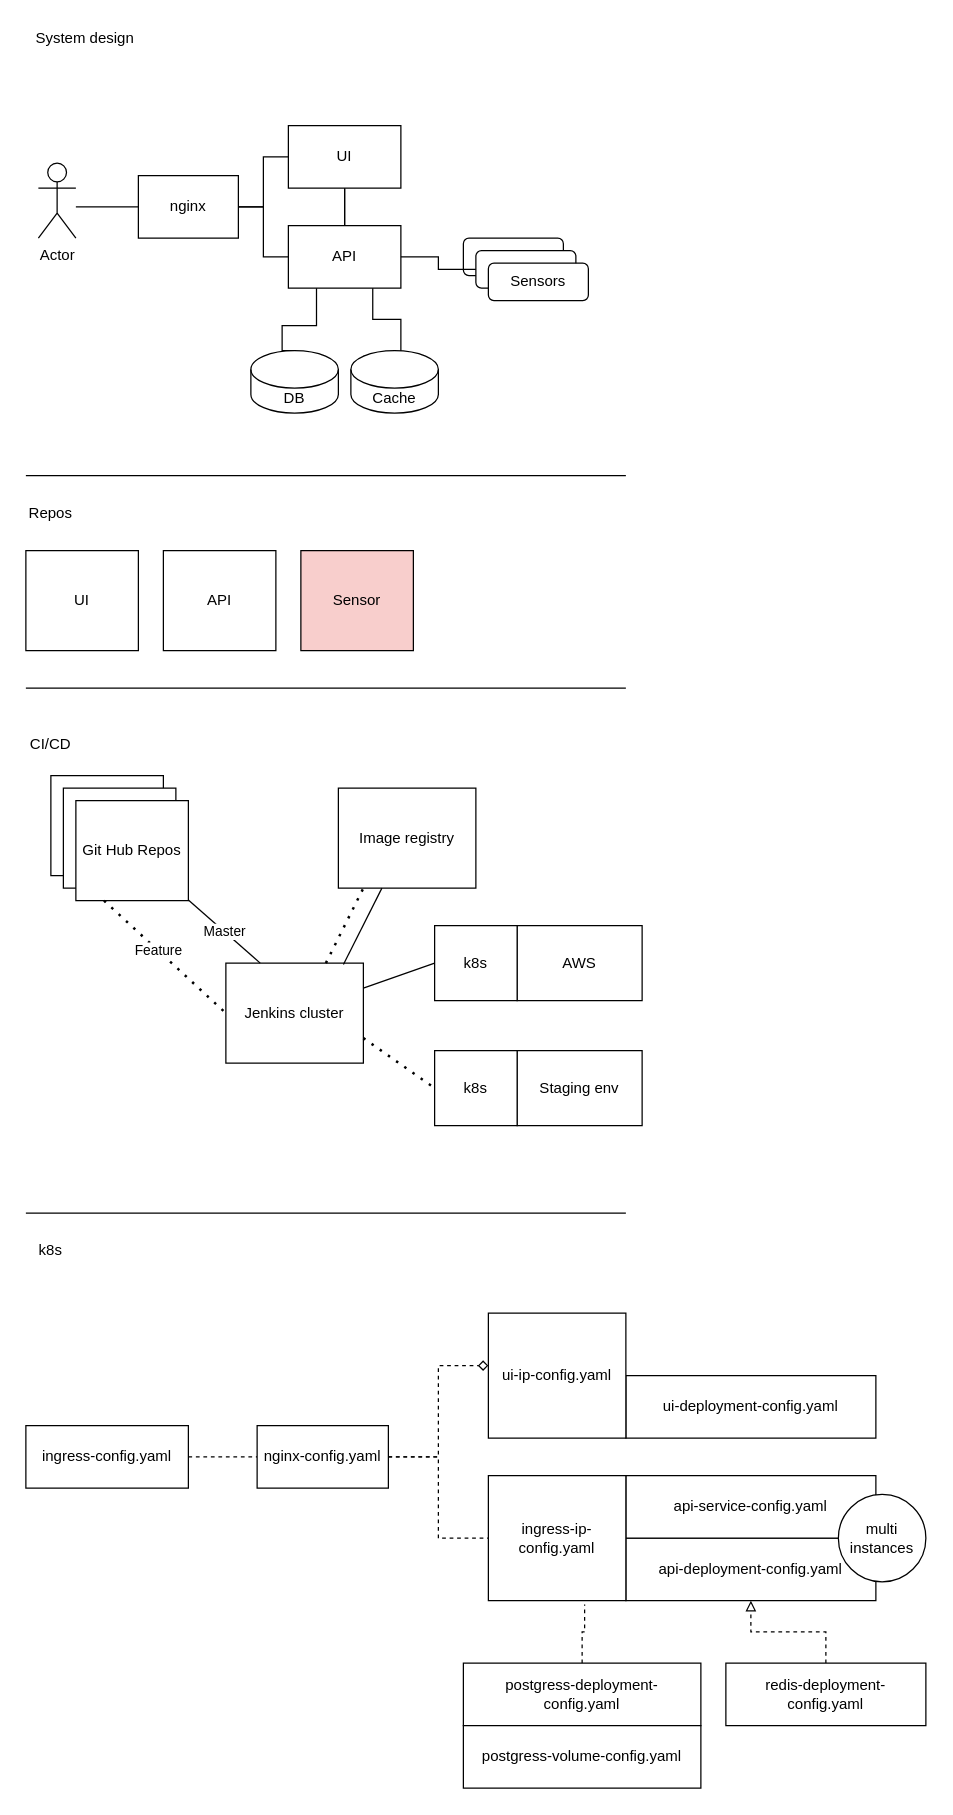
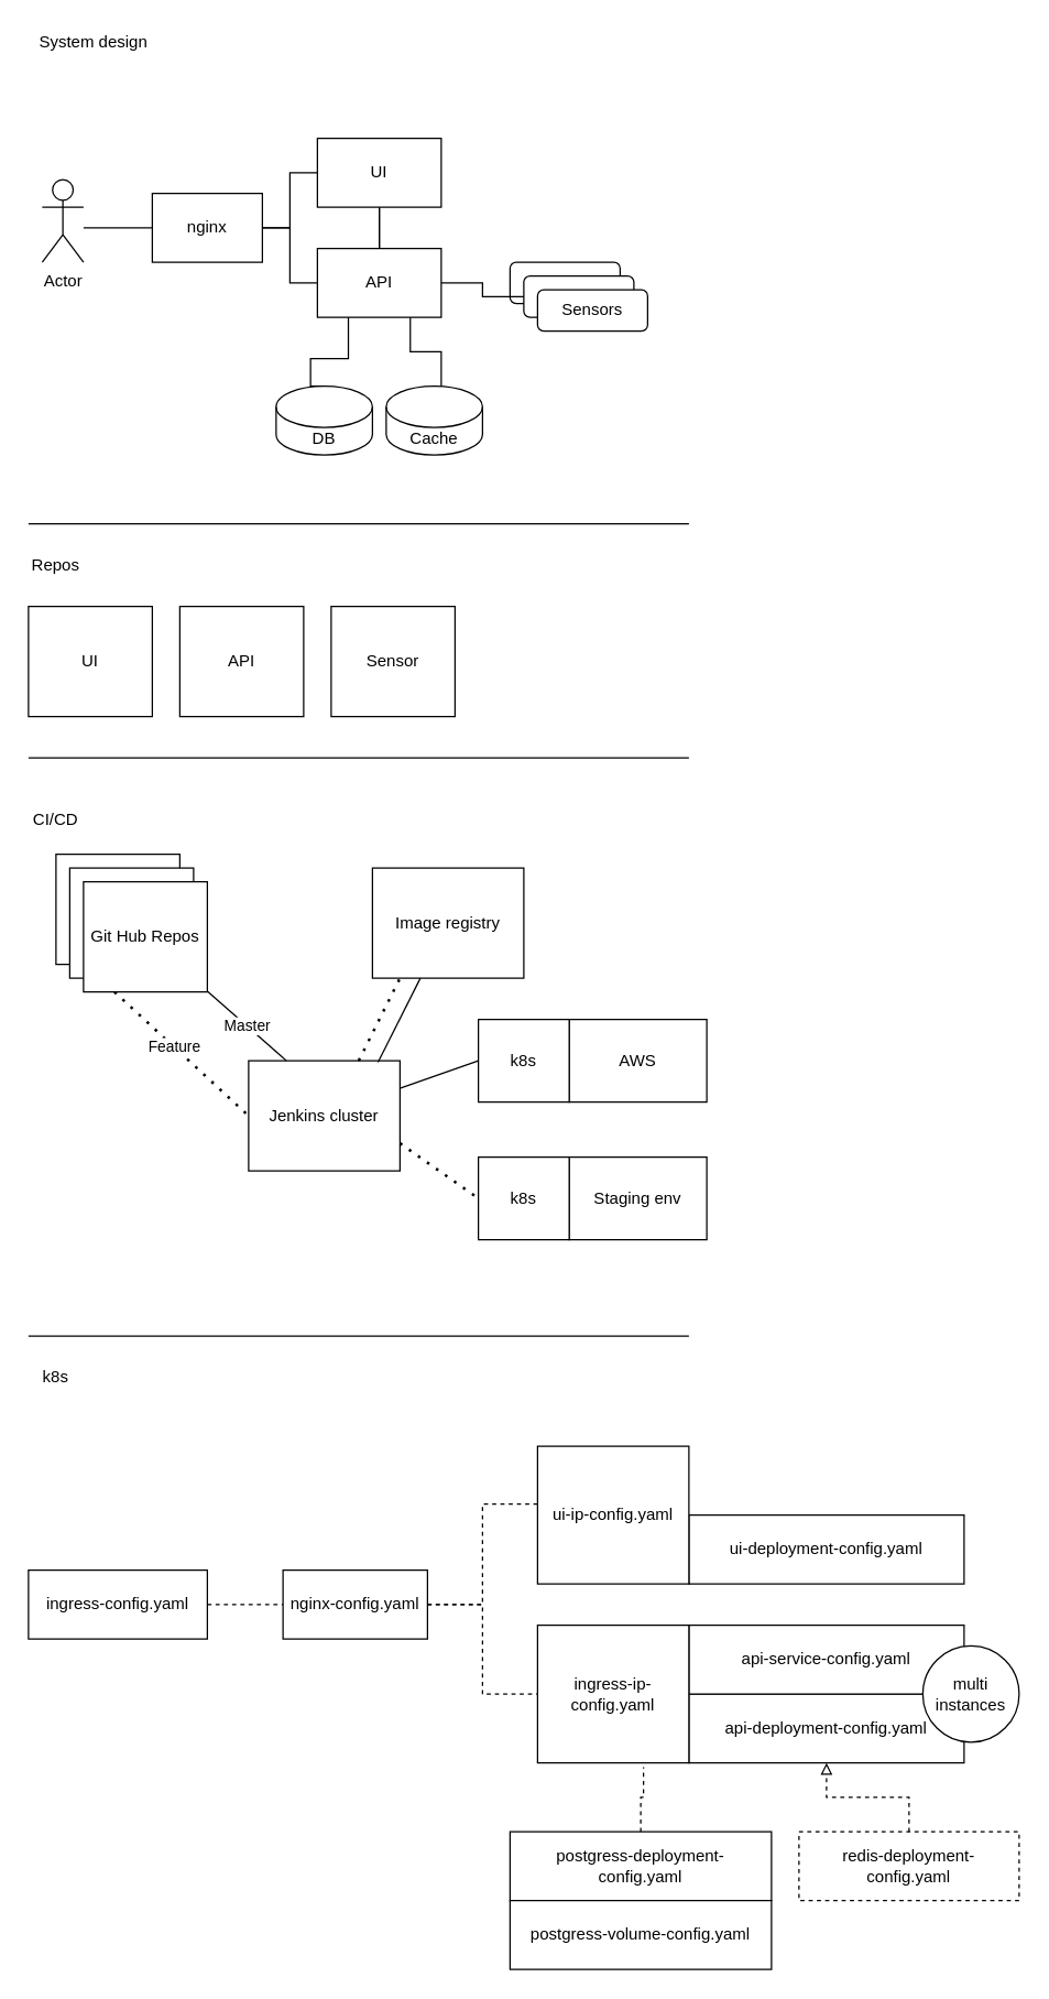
  <mxCell id="0" />
  <mxCell id="1" parent="0" />
  <mxCell id="2" style="edgeStyle=orthogonalEdgeStyle;rounded=0;orthogonalLoop=1;jettySize=auto;html=1;entryX=0.5;entryY=0;entryDx=0;entryDy=0;endArrow=none;endFill=0;" parent="1" source="4" target="7" edge="1"><mxGeometry relative="1" as="geometry" /></mxCell>
  <mxCell id="3" value="" style="edgeStyle=orthogonalEdgeStyle;rounded=0;orthogonalLoop=1;jettySize=auto;html=1;endArrow=none;endFill=0;" parent="1" source="4" target="7" edge="1"><mxGeometry relative="1" as="geometry" /></mxCell>
  <mxCell id="4" value="UI" style="rounded=0;whiteSpace=wrap;html=1;" parent="1" vertex="1"><mxGeometry x="230" y="100" width="90" height="50" as="geometry" /></mxCell>
  <mxCell id="5" style="edgeStyle=orthogonalEdgeStyle;rounded=0;orthogonalLoop=1;jettySize=auto;html=1;entryX=0;entryY=0.5;entryDx=0;entryDy=0;endArrow=none;endFill=0;" parent="1" source="6" target="10" edge="1"><mxGeometry relative="1" as="geometry"><Array as="points"><mxPoint x="80" y="165" /><mxPoint x="80" y="165" /></Array></mxGeometry></mxCell>
  <mxCell id="6" value="Actor" style="shape=umlActor;verticalLabelPosition=bottom;verticalAlign=top;html=1;outlineConnect=0;" parent="1" vertex="1"><mxGeometry x="30" y="130" width="30" height="60" as="geometry" /></mxCell>
  <mxCell id="7" value="API" style="rounded=0;whiteSpace=wrap;html=1;" parent="1" vertex="1"><mxGeometry x="230" y="180" width="90" height="50" as="geometry" /></mxCell>
  <mxCell id="8" style="edgeStyle=orthogonalEdgeStyle;rounded=0;orthogonalLoop=1;jettySize=auto;html=1;entryX=0;entryY=0.5;entryDx=0;entryDy=0;endArrow=none;endFill=0;" parent="1" source="10" target="7" edge="1"><mxGeometry relative="1" as="geometry" /></mxCell>
  <mxCell id="9" style="edgeStyle=orthogonalEdgeStyle;rounded=0;orthogonalLoop=1;jettySize=auto;html=1;entryX=0;entryY=0.5;entryDx=0;entryDy=0;endArrow=none;endFill=0;" parent="1" source="10" target="4" edge="1"><mxGeometry relative="1" as="geometry" /></mxCell>
  <mxCell id="10" value="nginx" style="rounded=0;whiteSpace=wrap;html=1;" parent="1" vertex="1"><mxGeometry x="110" y="140" width="80" height="50" as="geometry" /></mxCell>
  <mxCell id="11" style="edgeStyle=orthogonalEdgeStyle;rounded=0;orthogonalLoop=1;jettySize=auto;html=1;exitX=0.5;exitY=0;exitDx=0;exitDy=0;exitPerimeter=0;endArrow=none;endFill=0;entryX=0.25;entryY=1;entryDx=0;entryDy=0;" parent="1" source="12" target="7" edge="1"><mxGeometry relative="1" as="geometry"><mxPoint x="253" y="240" as="targetPoint" /><Array as="points"><mxPoint x="225" y="260" /><mxPoint x="253" y="260" /></Array></mxGeometry></mxCell>
  <mxCell id="12" value="DB" style="shape=cylinder3;whiteSpace=wrap;html=1;boundedLbl=1;backgroundOutline=1;size=15;" parent="1" vertex="1"><mxGeometry x="200" y="280" width="70" height="50" as="geometry" /></mxCell>
  <mxCell id="13" style="edgeStyle=orthogonalEdgeStyle;rounded=0;orthogonalLoop=1;jettySize=auto;html=1;entryX=0.75;entryY=1;entryDx=0;entryDy=0;endArrow=none;endFill=0;exitX=0.145;exitY=0;exitDx=0;exitDy=4.35;exitPerimeter=0;" parent="1" source="14" target="7" edge="1"><mxGeometry relative="1" as="geometry"><Array as="points"><mxPoint x="320" y="284" /><mxPoint x="320" y="255" /><mxPoint x="298" y="255" /></Array></mxGeometry></mxCell>
  <mxCell id="14" value="Cache" style="shape=cylinder3;whiteSpace=wrap;html=1;boundedLbl=1;backgroundOutline=1;size=15;" parent="1" vertex="1"><mxGeometry x="280" y="280" width="70" height="50" as="geometry" /></mxCell>
  <mxCell id="15" value="" style="rounded=1;whiteSpace=wrap;html=1;" parent="1" vertex="1"><mxGeometry x="370" y="190" width="80" height="30" as="geometry" /></mxCell>
  <mxCell id="16" value="" style="rounded=1;whiteSpace=wrap;html=1;" parent="1" vertex="1"><mxGeometry x="380" y="200" width="80" height="30" as="geometry" /></mxCell>
  <mxCell id="17" style="edgeStyle=orthogonalEdgeStyle;rounded=0;orthogonalLoop=1;jettySize=auto;html=1;entryX=1;entryY=0.5;entryDx=0;entryDy=0;exitX=0;exitY=0.5;exitDx=0;exitDy=0;endArrow=none;endFill=0;" parent="1" source="16" target="7" edge="1"><mxGeometry relative="1" as="geometry" /></mxCell>
  <mxCell id="18" value="Sensors" style="rounded=1;whiteSpace=wrap;html=1;" parent="1" vertex="1"><mxGeometry x="390" y="210" width="80" height="30" as="geometry" /></mxCell>
  <mxCell id="19" value="" style="endArrow=none;html=1;" parent="1" edge="1"><mxGeometry width="50" height="50" relative="1" as="geometry"><mxPoint x="20" y="380" as="sourcePoint" /><mxPoint x="500" y="380" as="targetPoint" /></mxGeometry></mxCell>
  <mxCell id="20" value="UI" style="rounded=0;whiteSpace=wrap;html=1;" parent="1" vertex="1"><mxGeometry x="20" y="440" width="90" height="80" as="geometry" /></mxCell>
  <mxCell id="21" value="API" style="rounded=0;whiteSpace=wrap;html=1;" parent="1" vertex="1"><mxGeometry x="130" y="440" width="90" height="80" as="geometry" /></mxCell>
- <mxCell id="22" value="Sensor" style="rounded=0;whiteSpace=wrap;html=1;fillColor=#f8cecc;" parent="1" vertex="1"><mxGeometry x="240" y="440" width="90" height="80" as="geometry" /></mxCell>
+ <mxCell id="22" value="Sensor" style="rounded=0;whiteSpace=wrap;html=1;" parent="1" vertex="1"><mxGeometry x="240" y="440" width="90" height="80" as="geometry" /></mxCell>
  <mxCell id="23" value="Repos" style="text;html=1;strokeColor=none;fillColor=none;align=center;verticalAlign=middle;whiteSpace=wrap;rounded=0;" parent="1" vertex="1"><mxGeometry x="20" y="400" width="40" height="20" as="geometry" /></mxCell>
  <mxCell id="24" value="" style="endArrow=none;html=1;" parent="1" edge="1"><mxGeometry width="50" height="50" relative="1" as="geometry"><mxPoint x="20" y="550" as="sourcePoint" /><mxPoint x="500" y="550" as="targetPoint" /></mxGeometry></mxCell>
  <mxCell id="25" value="UI" style="rounded=0;whiteSpace=wrap;html=1;" parent="1" vertex="1"><mxGeometry x="40" y="620" width="90" height="80" as="geometry" /></mxCell>
  <mxCell id="26" value="API" style="rounded=0;whiteSpace=wrap;html=1;" parent="1" vertex="1"><mxGeometry x="50" y="630" width="90" height="80" as="geometry" /></mxCell>
  <mxCell id="27" value="Git Hub Repos" style="rounded=0;whiteSpace=wrap;html=1;" parent="1" vertex="1"><mxGeometry x="60" y="640" width="90" height="80" as="geometry" /></mxCell>
  <mxCell id="28" value="CI/CD" style="text;html=1;strokeColor=none;fillColor=none;align=center;verticalAlign=middle;whiteSpace=wrap;rounded=0;" parent="1" vertex="1"><mxGeometry x="20" y="585" width="40" height="20" as="geometry" /></mxCell>
  <mxCell id="29" value="Jenkins cluster" style="rounded=0;whiteSpace=wrap;html=1;" parent="1" vertex="1"><mxGeometry x="180" y="770" width="110" height="80" as="geometry" /></mxCell>
  <mxCell id="30" value="Image registry" style="rounded=0;whiteSpace=wrap;html=1;" parent="1" vertex="1"><mxGeometry x="270" y="630" width="110" height="80" as="geometry" /></mxCell>
  <mxCell id="31" value="Staging env" style="rounded=0;whiteSpace=wrap;html=1;" parent="1" vertex="1"><mxGeometry x="413" y="840" width="100" height="60" as="geometry" /></mxCell>
  <mxCell id="32" value="AWS" style="rounded=0;whiteSpace=wrap;html=1;" parent="1" vertex="1"><mxGeometry x="413" y="740" width="100" height="60" as="geometry" /></mxCell>
  <mxCell id="33" value="" style="endArrow=none;html=1;" parent="1" edge="1"><mxGeometry width="50" height="50" relative="1" as="geometry"><mxPoint x="20" y="970" as="sourcePoint" /><mxPoint x="500" y="970" as="targetPoint" /></mxGeometry></mxCell>
  <mxCell id="34" value="k8s" style="rounded=0;whiteSpace=wrap;html=1;" parent="1" vertex="1"><mxGeometry x="347" y="840" width="66" height="60" as="geometry" /></mxCell>
  <mxCell id="35" value="k8s" style="rounded=0;whiteSpace=wrap;html=1;" parent="1" vertex="1"><mxGeometry x="347" y="740" width="66" height="60" as="geometry" /></mxCell>
  <mxCell id="36" value="Master" style="endArrow=none;html=1;exitX=0.25;exitY=0;exitDx=0;exitDy=0;" parent="1" source="29" target="27" edge="1"><mxGeometry width="50" height="50" relative="1" as="geometry"><mxPoint x="270" y="960" as="sourcePoint" /><mxPoint x="320" y="910" as="targetPoint" /></mxGeometry></mxCell>
  <mxCell id="37" value="" style="endArrow=none;dashed=1;html=1;dashPattern=1 3;strokeWidth=2;exitX=0.25;exitY=1;exitDx=0;exitDy=0;entryX=0;entryY=0.5;entryDx=0;entryDy=0;" parent="1" source="27" target="29" edge="1"><mxGeometry width="50" height="50" relative="1" as="geometry"><mxPoint x="270" y="960" as="sourcePoint" /><mxPoint x="320" y="910" as="targetPoint" /></mxGeometry></mxCell>
  <mxCell id="38" value="Feature" style="edgeLabel;html=1;align=center;verticalAlign=middle;resizable=0;points=[];" parent="37" vertex="1" connectable="0"><mxGeometry x="-0.131" relative="1" as="geometry"><mxPoint as="offset" /></mxGeometry></mxCell>
  <mxCell id="39" value="" style="endArrow=none;html=1;entryX=0.855;entryY=0.013;entryDx=0;entryDy=0;entryPerimeter=0;" parent="1" source="30" target="29" edge="1"><mxGeometry width="50" height="50" relative="1" as="geometry"><mxPoint x="279" y="710" as="sourcePoint" /><mxPoint x="250" y="769" as="targetPoint" /><Array as="points" /></mxGeometry></mxCell>
  <mxCell id="40" value="" style="endArrow=none;dashed=1;html=1;dashPattern=1 3;strokeWidth=2;" parent="1" edge="1"><mxGeometry width="50" height="50" relative="1" as="geometry"><mxPoint x="260" y="770" as="sourcePoint" /><mxPoint x="290" y="710" as="targetPoint" /></mxGeometry></mxCell>
  <mxCell id="41" value="" style="endArrow=none;dashed=1;html=1;dashPattern=1 3;strokeWidth=2;exitX=1;exitY=0.75;exitDx=0;exitDy=0;entryX=0;entryY=0.5;entryDx=0;entryDy=0;" parent="1" source="29" target="34" edge="1"><mxGeometry width="50" height="50" relative="1" as="geometry"><mxPoint x="272.5" y="780" as="sourcePoint" /><mxPoint x="307.5" y="720" as="targetPoint" /></mxGeometry></mxCell>
  <mxCell id="42" value="" style="endArrow=none;html=1;exitX=0;exitY=0.5;exitDx=0;exitDy=0;entryX=1;entryY=0.25;entryDx=0;entryDy=0;" parent="1" source="35" target="29" edge="1"><mxGeometry width="50" height="50" relative="1" as="geometry"><mxPoint x="289.02" y="720" as="sourcePoint" /><mxPoint x="252.04" y="779.04" as="targetPoint" /><Array as="points" /></mxGeometry></mxCell>
  <mxCell id="43" value="System design" style="text;html=1;strokeColor=none;fillColor=none;align=center;verticalAlign=middle;whiteSpace=wrap;rounded=0;" parent="1" vertex="1"><mxGeometry x="25" y="20" width="85" height="20" as="geometry" /></mxCell>
  <mxCell id="44" value="k8s&lt;br&gt;" style="text;html=1;strokeColor=none;fillColor=none;align=center;verticalAlign=middle;whiteSpace=wrap;rounded=0;" parent="1" vertex="1"><mxGeometry x="20" y="990" width="40" height="20" as="geometry" /></mxCell>
  <mxCell id="45" style="edgeStyle=orthogonalEdgeStyle;rounded=0;orthogonalLoop=1;jettySize=auto;html=1;entryX=0;entryY=0.5;entryDx=0;entryDy=0;startArrow=none;startFill=0;endArrow=none;endFill=0;dashed=1;" parent="1" source="46" target="49" edge="1"><mxGeometry relative="1" as="geometry" /></mxCell>
  <mxCell id="46" value="ingress-config.yaml" style="rounded=0;whiteSpace=wrap;html=1;" parent="1" vertex="1"><mxGeometry x="20" y="1140" width="130" height="50" as="geometry" /></mxCell>
- <mxCell id="47" style="edgeStyle=orthogonalEdgeStyle;rounded=0;orthogonalLoop=1;jettySize=auto;html=1;entryX=0;entryY=0.42;entryDx=0;entryDy=0;entryPerimeter=0;startArrow=none;startFill=0;endArrow=diamond;endFill=0;dashed=1;" parent="1" source="49" target="58" edge="1"><mxGeometry relative="1" as="geometry" /></mxCell>
+ <mxCell id="47" style="edgeStyle=orthogonalEdgeStyle;rounded=0;orthogonalLoop=1;jettySize=auto;html=1;entryX=0;entryY=0.42;entryDx=0;entryDy=0;entryPerimeter=0;startArrow=none;startFill=0;endArrow=none;endFill=0;dashed=1;" parent="1" source="49" target="58" edge="1"><mxGeometry relative="1" as="geometry" /></mxCell>
  <mxCell id="48" style="edgeStyle=orthogonalEdgeStyle;rounded=0;orthogonalLoop=1;jettySize=auto;html=1;entryX=0;entryY=0.5;entryDx=0;entryDy=0;dashed=1;startArrow=none;startFill=0;endArrow=none;endFill=0;" parent="1" source="49" target="59" edge="1"><mxGeometry relative="1" as="geometry" /></mxCell>
  <mxCell id="49" value="nginx-config.yaml" style="rounded=0;whiteSpace=wrap;html=1;" parent="1" vertex="1"><mxGeometry x="205" y="1140" width="105" height="50" as="geometry" /></mxCell>
  <mxCell id="50" value="ui-deployment-config.yaml" style="rounded=0;whiteSpace=wrap;html=1;" parent="1" vertex="1"><mxGeometry x="500" y="1100" width="200" height="50" as="geometry" /></mxCell>
  <mxCell id="51" value="api-deployment-config.yaml" style="rounded=0;whiteSpace=wrap;html=1;" parent="1" vertex="1"><mxGeometry x="500" y="1230" width="200" height="50" as="geometry" /></mxCell>
  <mxCell id="52" style="edgeStyle=orthogonalEdgeStyle;rounded=0;orthogonalLoop=1;jettySize=auto;html=1;entryX=0.7;entryY=1.03;entryDx=0;entryDy=0;entryPerimeter=0;dashed=1;startArrow=none;startFill=0;endArrow=none;endFill=0;" parent="1" source="53" target="59" edge="1"><mxGeometry relative="1" as="geometry"><Array as="points"><mxPoint x="465" y="1305" /><mxPoint x="467" y="1305" /></Array></mxGeometry></mxCell>
  <mxCell id="53" value="postgress-deployment-&lt;br&gt;config.yaml" style="rounded=0;whiteSpace=wrap;html=1;" parent="1" vertex="1"><mxGeometry x="370" y="1330" width="190" height="50" as="geometry" /></mxCell>
  <mxCell id="54" value="postgress-volume-config.yaml" style="rounded=0;whiteSpace=wrap;html=1;" parent="1" vertex="1"><mxGeometry x="370" y="1380" width="190" height="50" as="geometry" /></mxCell>
  <mxCell id="55" style="edgeStyle=orthogonalEdgeStyle;rounded=0;orthogonalLoop=1;jettySize=auto;html=1;entryX=0.5;entryY=1;entryDx=0;entryDy=0;dashed=1;startArrow=none;startFill=0;endArrow=block;endFill=0;" parent="1" source="56" target="51" edge="1"><mxGeometry relative="1" as="geometry" /></mxCell>
- <mxCell id="56" value="redis-deployment-&lt;br&gt;config.yaml" style="rounded=0;whiteSpace=wrap;html=1;" parent="1" vertex="1"><mxGeometry x="580" y="1330" width="160" height="50" as="geometry" /></mxCell>
+ <mxCell id="56" value="redis-deployment-&lt;br&gt;config.yaml" style="rounded=0;whiteSpace=wrap;html=1;dashed=1;" parent="1" vertex="1"><mxGeometry x="580" y="1330" width="160" height="50" as="geometry" /></mxCell>
  <mxCell id="57" value="api-service-config.yaml" style="rounded=0;whiteSpace=wrap;html=1;" parent="1" vertex="1"><mxGeometry x="500" y="1180" width="200" height="50" as="geometry" /></mxCell>
  <mxCell id="58" value="ui-ip-config.yaml" style="rounded=0;whiteSpace=wrap;html=1;" parent="1" vertex="1"><mxGeometry x="390" y="1050" width="110" height="100" as="geometry" /></mxCell>
  <mxCell id="59" value="ingress-ip-config.yaml" style="rounded=0;whiteSpace=wrap;html=1;" parent="1" vertex="1"><mxGeometry x="390" y="1180" width="110" height="100" as="geometry" /></mxCell>
  <mxCell id="60" value="multi instances" style="ellipse;whiteSpace=wrap;html=1;" parent="1" vertex="1"><mxGeometry x="670" y="1195" width="70" height="70" as="geometry" /></mxCell>
